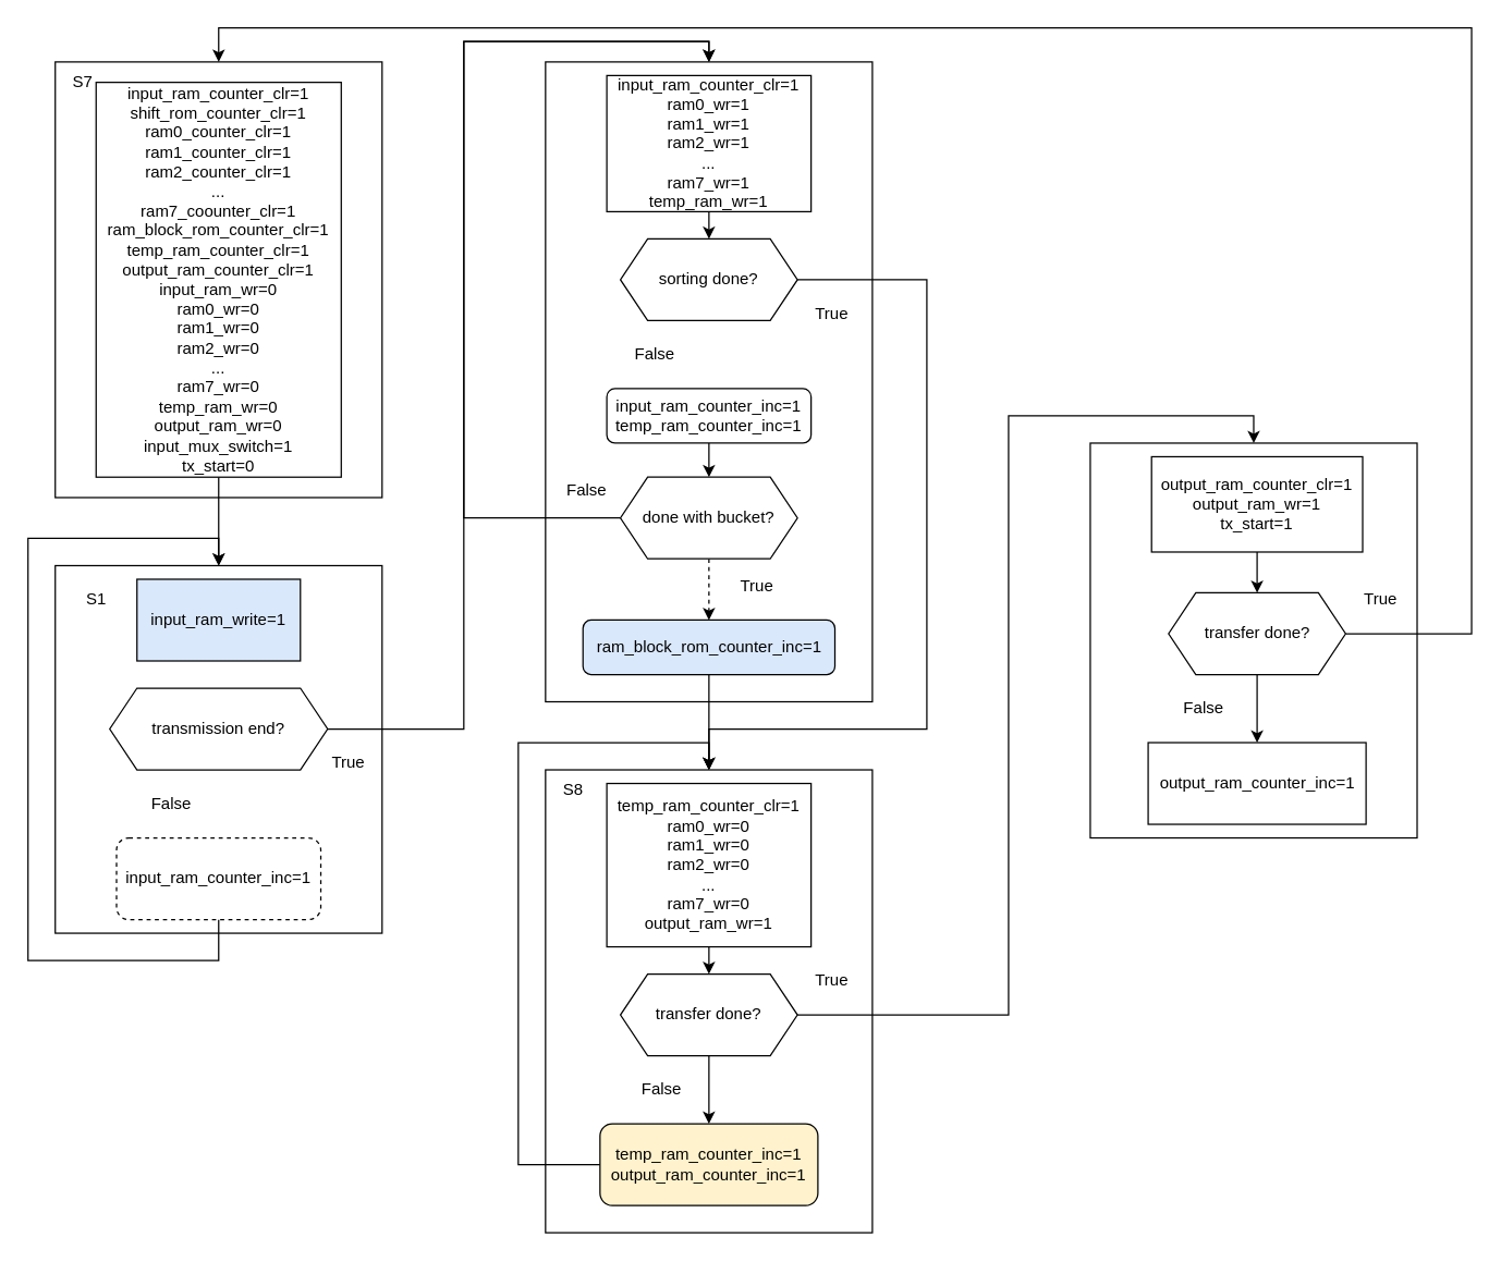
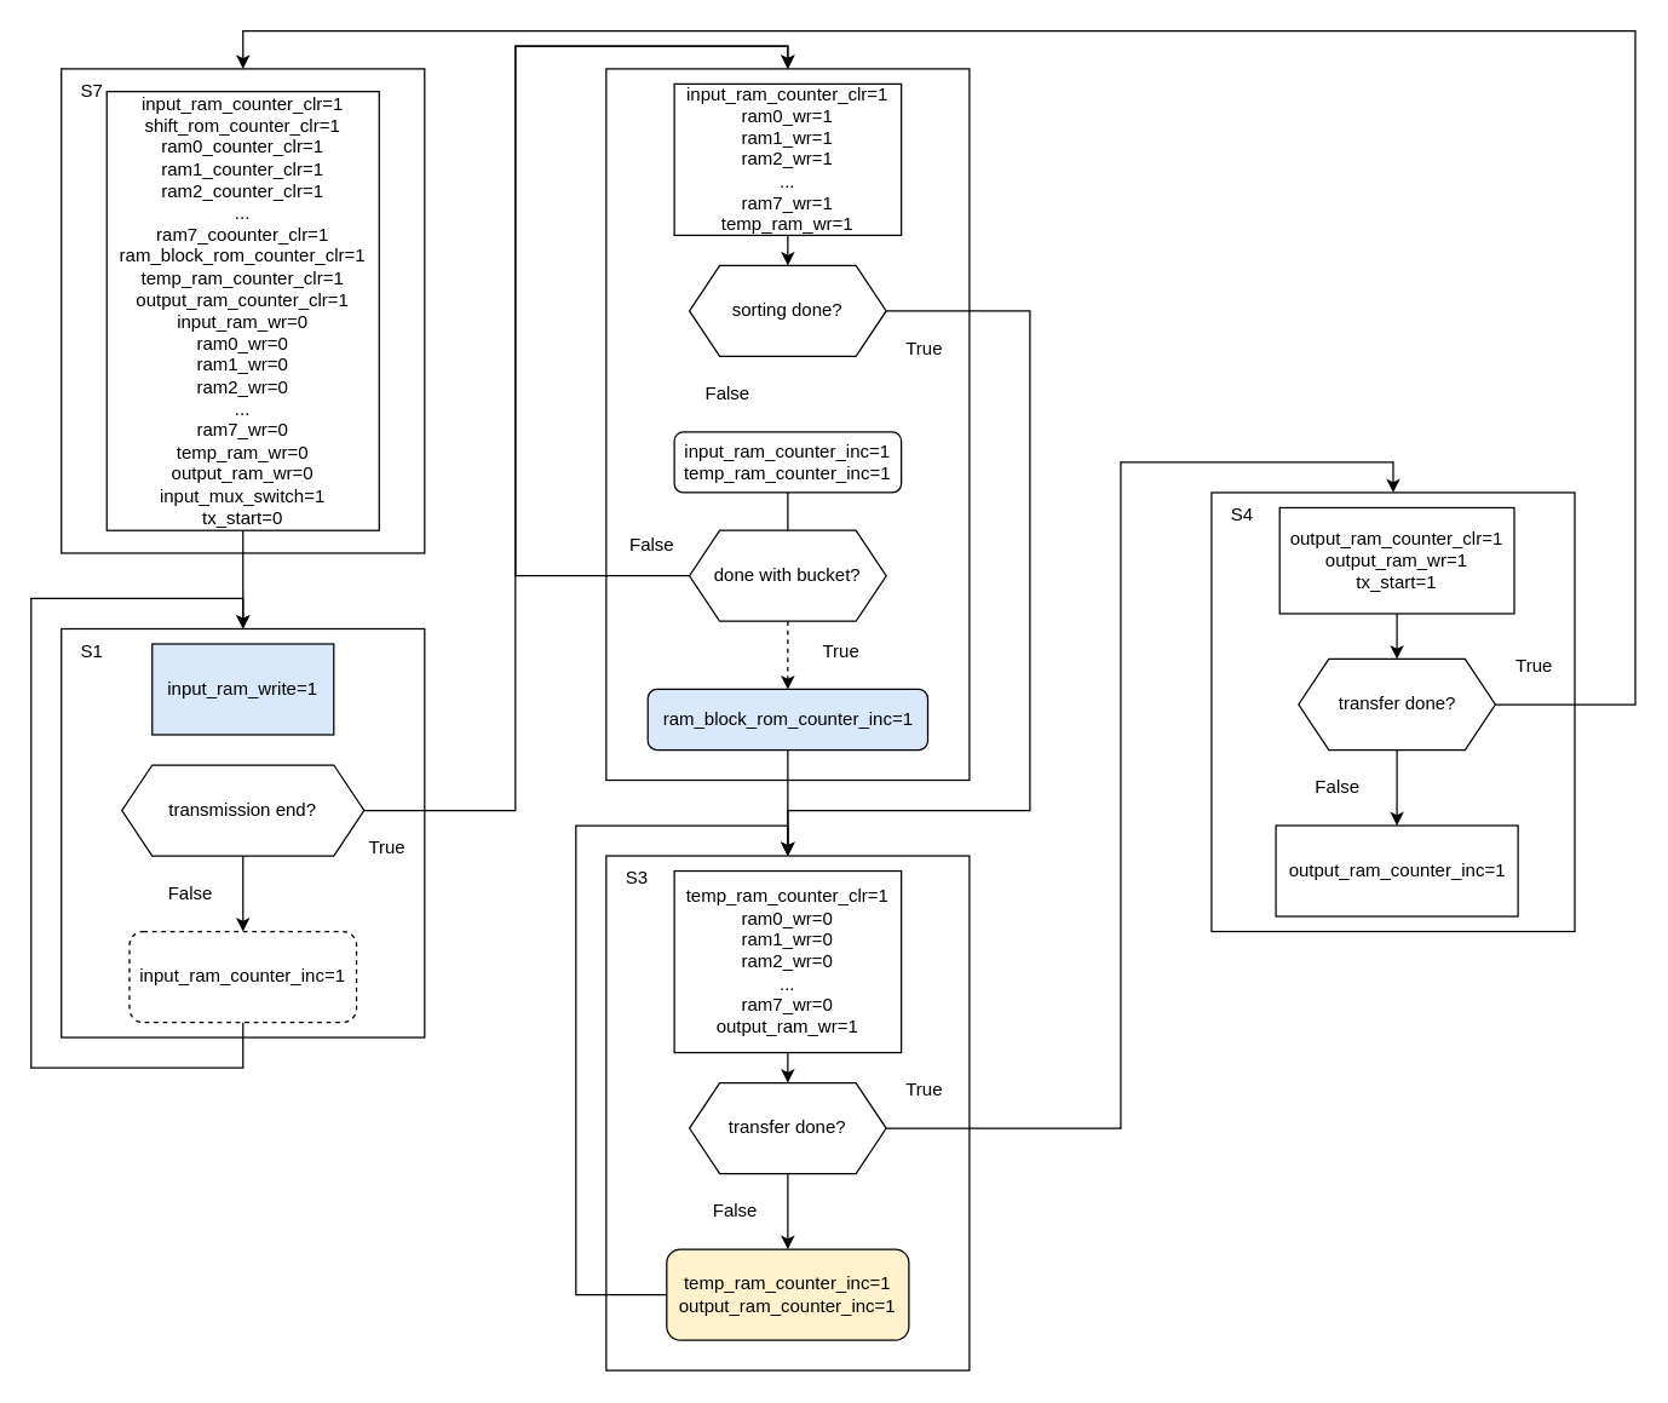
  <mxCell id="0" />
  <mxCell id="1" parent="0" />
  <mxCell id="2" value="" style="whiteSpace=wrap;html=1;" vertex="1" parent="1"><mxGeometry x="40" y="45" width="240" height="320" as="geometry" /></mxCell>
  <mxCell id="3" value="" style="edgeStyle=orthogonalEdgeStyle;rounded=0;orthogonalLoop=1;jettySize=auto;html=1;" edge="1" parent="1" source="4" target="6"><mxGeometry relative="1" as="geometry" /></mxCell>
  <mxCell id="4" value="&lt;div&gt;input_ram_counter_clr=1&lt;/div&gt;&lt;div&gt;shift_rom_counter_clr=1&lt;/div&gt;&lt;div&gt;ram0_counter_clr=1&lt;/div&gt;&lt;div&gt;ram1_counter_clr=1&lt;/div&gt;&lt;div&gt;ram2_counter_clr=1&lt;/div&gt;&lt;div&gt;...&lt;/div&gt;&lt;div&gt;ram7_coounter_clr=1&lt;/div&gt;&lt;div&gt;ram_block_rom_counter_clr=1&lt;/div&gt;&lt;div&gt;temp_ram_counter_clr=1&lt;/div&gt;&lt;div&gt;output_ram_counter_clr=1&lt;/div&gt;&lt;div&gt;input_ram_wr=0&lt;/div&gt;&lt;div&gt;ram0_wr=0&lt;/div&gt;&lt;div&gt;ram1_wr=0&lt;/div&gt;&lt;div&gt;ram2_wr=0&lt;/div&gt;&lt;div&gt;...&lt;/div&gt;&lt;div&gt;ram7_wr=0&lt;/div&gt;&lt;div&gt;temp_ram_wr=0&lt;/div&gt;&lt;div&gt;output_ram_wr=0&lt;/div&gt;&lt;div&gt;input_mux_switch=1&lt;/div&gt;&lt;div&gt;tx_start=0&lt;/div&gt;" style="rounded=0;whiteSpace=wrap;html=1;" vertex="1" parent="1"><mxGeometry x="70" y="60" width="180" height="290" as="geometry" /></mxCell>
  <mxCell id="5" value="&lt;div&gt;S7&lt;/div&gt;" style="text;html=1;align=center;verticalAlign=middle;resizable=0;points=[];autosize=1;strokeColor=none;fillColor=none;" vertex="1" parent="1"><mxGeometry x="40" y="45" width="40" height="30" as="geometry" /></mxCell>
  <mxCell id="6" value="" style="whiteSpace=wrap;html=1;rounded=0;" vertex="1" parent="1"><mxGeometry x="40" y="415" width="240" height="270" as="geometry" /></mxCell>
- <mxCell id="7" value="&lt;div&gt;S1&lt;/div&gt;" style="text;html=1;align=center;verticalAlign=middle;resizable=0;points=[];autosize=1;strokeColor=none;fillColor=none;" vertex="1" parent="1"><mxGeometry x="50" y="425" width="40" height="30" as="geometry" /></mxCell>
+ <mxCell id="7" value="&lt;div&gt;S1&lt;/div&gt;" style="text;html=1;align=center;verticalAlign=middle;resizable=0;points=[];autosize=1;strokeColor=none;fillColor=none;" vertex="1" parent="1"><mxGeometry x="40" y="415" width="40" height="30" as="geometry" /></mxCell>
  <mxCell id="8" value="input_ram_write=1" style="rounded=0;whiteSpace=wrap;html=1;fillColor=#dae8fc;" vertex="1" parent="1"><mxGeometry x="100" y="425" width="120" height="60" as="geometry" /></mxCell>
+ <mxCell id="9" style="edgeStyle=orthogonalEdgeStyle;rounded=0;orthogonalLoop=1;jettySize=auto;html=1;exitX=0.5;exitY=1;exitDx=0;exitDy=0;" edge="1" parent="1" source="11" target="13"><mxGeometry relative="1" as="geometry" /></mxCell>
  <mxCell id="10" style="edgeStyle=orthogonalEdgeStyle;rounded=0;orthogonalLoop=1;jettySize=auto;html=1;exitX=1;exitY=0.5;exitDx=0;exitDy=0;entryX=0.5;entryY=0;entryDx=0;entryDy=0;" edge="1" parent="1" source="11" target="15"><mxGeometry relative="1" as="geometry"><Array as="points"><mxPoint x="340" y="535" /><mxPoint x="340" y="30" /><mxPoint x="520" y="30" /></Array></mxGeometry></mxCell>
  <mxCell id="11" value="transmission end?" style="shape=hexagon;perimeter=hexagonPerimeter2;whiteSpace=wrap;html=1;fixedSize=1;" vertex="1" parent="1"><mxGeometry x="80" y="505" width="160" height="60" as="geometry" /></mxCell>
  <mxCell id="12" style="edgeStyle=orthogonalEdgeStyle;rounded=0;orthogonalLoop=1;jettySize=auto;html=1;exitX=0.5;exitY=1;exitDx=0;exitDy=0;entryX=0.5;entryY=0;entryDx=0;entryDy=0;" edge="1" parent="1" source="13" target="6"><mxGeometry relative="1" as="geometry"><Array as="points"><mxPoint x="160" y="705" /><mxPoint x="20" y="705" /><mxPoint x="20" y="395" /><mxPoint x="160" y="395" /></Array></mxGeometry></mxCell>
  <mxCell id="13" value="input_ram_counter_inc=1" style="rounded=1;whiteSpace=wrap;html=1;dashed=1;" vertex="1" parent="1"><mxGeometry x="85" y="615" width="150" height="60" as="geometry" /></mxCell>
  <mxCell id="14" value="False" style="text;html=1;align=center;verticalAlign=middle;resizable=0;points=[];autosize=1;strokeColor=none;fillColor=none;" vertex="1" parent="1"><mxGeometry x="100" y="575" width="50" height="30" as="geometry" /></mxCell>
  <mxCell id="15" value="" style="whiteSpace=wrap;html=1;rounded=0;" vertex="1" parent="1"><mxGeometry x="400" y="45" width="240" height="470" as="geometry" /></mxCell>
  <mxCell id="16" value="True" style="text;html=1;align=center;verticalAlign=middle;resizable=0;points=[];autosize=1;strokeColor=none;fillColor=none;" vertex="1" parent="1"><mxGeometry x="230" y="545" width="50" height="30" as="geometry" /></mxCell>
  <mxCell id="17" style="edgeStyle=orthogonalEdgeStyle;rounded=0;orthogonalLoop=1;jettySize=auto;html=1;exitX=0.5;exitY=1;exitDx=0;exitDy=0;entryX=0.5;entryY=0;entryDx=0;entryDy=0;" edge="1" parent="1" source="18" target="20"><mxGeometry relative="1" as="geometry" /></mxCell>
  <mxCell id="18" value="&lt;div&gt;input_ram_counter_clr=1&lt;br&gt;&lt;/div&gt;&lt;div&gt;ram0_wr=1&lt;/div&gt;&lt;div&gt;ram1_wr=1&lt;/div&gt;&lt;div&gt;ram2_wr=1&lt;/div&gt;&lt;div&gt;...&lt;/div&gt;&lt;div&gt;ram7_wr=1&lt;/div&gt;&lt;div&gt;temp_ram_wr=1&lt;br&gt;&lt;/div&gt;" style="rounded=0;whiteSpace=wrap;html=1;" vertex="1" parent="1"><mxGeometry x="445" y="55" width="150" height="100" as="geometry" /></mxCell>
  <mxCell id="19" style="edgeStyle=orthogonalEdgeStyle;rounded=0;orthogonalLoop=1;jettySize=auto;html=1;exitX=1;exitY=0.5;exitDx=0;exitDy=0;" edge="1" parent="1" source="20" target="25"><mxGeometry relative="1" as="geometry"><Array as="points"><mxPoint x="680" y="205" /><mxPoint x="680" y="535" /><mxPoint x="520" y="535" /></Array></mxGeometry></mxCell>
  <mxCell id="20" value="sorting done?" style="shape=hexagon;perimeter=hexagonPerimeter2;whiteSpace=wrap;html=1;fixedSize=1;" vertex="1" parent="1"><mxGeometry x="455" y="175" width="130" height="60" as="geometry" /></mxCell>
- <mxCell id="21" style="edgeStyle=orthogonalEdgeStyle;rounded=0;orthogonalLoop=1;jettySize=auto;html=1;exitX=0.5;exitY=1;exitDx=0;exitDy=0;entryX=0.5;entryY=0;entryDx=0;entryDy=0;" edge="1" parent="1" source="22" target="37"><mxGeometry relative="1" as="geometry" /></mxCell>
+ <mxCell id="21" style="edgeStyle=orthogonalEdgeStyle;rounded=0;orthogonalLoop=1;jettySize=auto;html=1;exitX=0.5;exitY=1;exitDx=0;exitDy=0;entryX=0.5;entryY=0;entryDx=0;entryDy=0;endArrow=none;" edge="1" parent="1" source="22" target="37"><mxGeometry relative="1" as="geometry" /></mxCell>
  <mxCell id="22" value="&lt;div&gt;input_ram_counter_inc=1&lt;/div&gt;&lt;div&gt;temp_ram_counter_inc=1&lt;/div&gt;" style="rounded=1;whiteSpace=wrap;html=1;" vertex="1" parent="1"><mxGeometry x="445" y="285" width="150" height="40" as="geometry" /></mxCell>
  <mxCell id="23" value="False" style="text;html=1;align=center;verticalAlign=middle;resizable=0;points=[];autosize=1;strokeColor=none;fillColor=none;" vertex="1" parent="1"><mxGeometry x="455" y="245" width="50" height="30" as="geometry" /></mxCell>
  <mxCell id="24" value="True" style="text;html=1;align=center;verticalAlign=middle;resizable=0;points=[];autosize=1;strokeColor=none;fillColor=none;" vertex="1" parent="1"><mxGeometry x="585" y="215" width="50" height="30" as="geometry" /></mxCell>
  <mxCell id="25" value="" style="whiteSpace=wrap;html=1;rounded=0;" vertex="1" parent="1"><mxGeometry x="400" y="565" width="240" height="340" as="geometry" /></mxCell>
  <mxCell id="26" style="edgeStyle=orthogonalEdgeStyle;rounded=0;orthogonalLoop=1;jettySize=auto;html=1;exitX=0.5;exitY=1;exitDx=0;exitDy=0;entryX=0.5;entryY=0;entryDx=0;entryDy=0;" edge="1" parent="1" source="27" target="30"><mxGeometry relative="1" as="geometry" /></mxCell>
  <mxCell id="27" value="&lt;div&gt;temp_ram_counter_clr=1&lt;br&gt;&lt;/div&gt;&lt;div&gt;ram0_wr=0&lt;/div&gt;&lt;div&gt;ram1_wr=0&lt;/div&gt;&lt;div&gt;ram2_wr=0&lt;/div&gt;&lt;div&gt;...&lt;/div&gt;&lt;div&gt;ram7_wr=0&lt;/div&gt;&lt;div&gt;output_ram_wr=1&lt;br&gt;&lt;/div&gt;" style="rounded=0;whiteSpace=wrap;html=1;" vertex="1" parent="1"><mxGeometry x="445" y="575" width="150" height="120" as="geometry" /></mxCell>
  <mxCell id="28" value="" style="edgeStyle=orthogonalEdgeStyle;rounded=0;orthogonalLoop=1;jettySize=auto;html=1;" edge="1" parent="1" source="30" target="32"><mxGeometry relative="1" as="geometry" /></mxCell>
  <mxCell id="29" style="edgeStyle=orthogonalEdgeStyle;rounded=0;orthogonalLoop=1;jettySize=auto;html=1;exitX=1;exitY=0.5;exitDx=0;exitDy=0;entryX=0.5;entryY=0;entryDx=0;entryDy=0;" edge="1" parent="1" source="30" target="42"><mxGeometry relative="1" as="geometry"><Array as="points"><mxPoint x="740" y="745" /><mxPoint x="740" y="305" /><mxPoint x="920" y="305" /></Array></mxGeometry></mxCell>
  <mxCell id="30" value="transfer done?" style="shape=hexagon;perimeter=hexagonPerimeter2;whiteSpace=wrap;html=1;fixedSize=1;" vertex="1" parent="1"><mxGeometry x="455" y="715" width="130" height="60" as="geometry" /></mxCell>
  <mxCell id="31" style="edgeStyle=orthogonalEdgeStyle;rounded=0;orthogonalLoop=1;jettySize=auto;html=1;exitX=0;exitY=0.5;exitDx=0;exitDy=0;entryX=0.5;entryY=0;entryDx=0;entryDy=0;" edge="1" parent="1" source="32" target="25"><mxGeometry relative="1" as="geometry"><Array as="points"><mxPoint x="380" y="855" /><mxPoint x="380" y="545" /><mxPoint x="520" y="545" /></Array></mxGeometry></mxCell>
  <mxCell id="32" value="&lt;div&gt;temp_ram_counter_inc=1&lt;/div&gt;&lt;div&gt;output_ram_counter_inc=1&lt;br&gt;&lt;/div&gt;" style="rounded=1;whiteSpace=wrap;html=1;fillColor=#fff2cc;" vertex="1" parent="1"><mxGeometry x="440" y="825" width="160" height="60" as="geometry" /></mxCell>
  <mxCell id="33" value="False" style="text;html=1;align=center;verticalAlign=middle;resizable=0;points=[];autosize=1;strokeColor=none;fillColor=none;" vertex="1" parent="1"><mxGeometry x="460" y="785" width="50" height="30" as="geometry" /></mxCell>
- <mxCell id="34" value="&lt;div&gt;S8&lt;/div&gt;" style="text;html=1;align=center;verticalAlign=middle;resizable=0;points=[];autosize=1;strokeColor=none;fillColor=none;" vertex="1" parent="1"><mxGeometry x="400" y="565" width="40" height="30" as="geometry" /></mxCell>
+ <mxCell id="34" value="&lt;div&gt;S3&lt;/div&gt;" style="text;html=1;align=center;verticalAlign=middle;resizable=0;points=[];autosize=1;strokeColor=none;fillColor=none;" vertex="1" parent="1"><mxGeometry x="400" y="565" width="40" height="30" as="geometry" /></mxCell>
  <mxCell id="35" style="edgeStyle=orthogonalEdgeStyle;rounded=0;orthogonalLoop=1;jettySize=auto;html=1;exitX=0.5;exitY=1;exitDx=0;exitDy=0;entryX=0.5;entryY=0;entryDx=0;entryDy=0;dashed=1;" edge="1" parent="1" source="37" target="39"><mxGeometry relative="1" as="geometry" /></mxCell>
  <mxCell id="36" style="edgeStyle=orthogonalEdgeStyle;rounded=0;orthogonalLoop=1;jettySize=auto;html=1;exitX=0;exitY=0.5;exitDx=0;exitDy=0;entryX=0.5;entryY=0;entryDx=0;entryDy=0;" edge="1" parent="1" source="37" target="15"><mxGeometry relative="1" as="geometry"><Array as="points"><mxPoint x="340" y="380" /><mxPoint x="340" y="30" /><mxPoint x="520" y="30" /></Array></mxGeometry></mxCell>
  <mxCell id="37" value="done with bucket?" style="shape=hexagon;perimeter=hexagonPerimeter2;whiteSpace=wrap;html=1;fixedSize=1;" vertex="1" parent="1"><mxGeometry x="455" y="350" width="130" height="60" as="geometry" /></mxCell>
  <mxCell id="38" style="edgeStyle=orthogonalEdgeStyle;rounded=0;orthogonalLoop=1;jettySize=auto;html=1;exitX=0.5;exitY=1;exitDx=0;exitDy=0;entryX=0.5;entryY=0;entryDx=0;entryDy=0;" edge="1" parent="1" source="39" target="25"><mxGeometry relative="1" as="geometry" /></mxCell>
  <mxCell id="39" value="&lt;div&gt;ram_block_rom_counter_inc=1&lt;/div&gt;" style="rounded=1;whiteSpace=wrap;html=1;fillColor=#dae8fc;" vertex="1" parent="1"><mxGeometry x="427.5" y="455" width="185" height="40" as="geometry" /></mxCell>
  <mxCell id="40" value="True" style="text;html=1;align=center;verticalAlign=middle;resizable=0;points=[];autosize=1;strokeColor=none;fillColor=none;" vertex="1" parent="1"><mxGeometry x="530" y="415" width="50" height="30" as="geometry" /></mxCell>
  <mxCell id="41" value="False" style="text;html=1;align=center;verticalAlign=middle;resizable=0;points=[];autosize=1;strokeColor=none;fillColor=none;" vertex="1" parent="1"><mxGeometry x="405" y="345" width="50" height="30" as="geometry" /></mxCell>
  <mxCell id="42" value="" style="whiteSpace=wrap;html=1;rounded=0;" vertex="1" parent="1"><mxGeometry x="800" y="325" width="240" height="290" as="geometry" /></mxCell>
+ <mxCell id="43" value="S4" style="text;html=1;align=center;verticalAlign=middle;resizable=0;points=[];autosize=1;strokeColor=none;fillColor=none;" vertex="1" parent="1"><mxGeometry x="800" y="325" width="40" height="30" as="geometry" /></mxCell>
  <mxCell id="44" value="True" style="text;html=1;align=center;verticalAlign=middle;resizable=0;points=[];autosize=1;strokeColor=none;fillColor=none;" vertex="1" parent="1"><mxGeometry x="585" y="705" width="50" height="30" as="geometry" /></mxCell>
  <mxCell id="45" style="edgeStyle=orthogonalEdgeStyle;rounded=0;orthogonalLoop=1;jettySize=auto;html=1;exitX=0.5;exitY=1;exitDx=0;exitDy=0;entryX=0.5;entryY=0;entryDx=0;entryDy=0;" edge="1" parent="1" source="46" target="49"><mxGeometry relative="1" as="geometry" /></mxCell>
  <mxCell id="46" value="&lt;div&gt;output_ram_counter_clr=1&lt;/div&gt;&lt;div&gt;output_ram_wr=1&lt;/div&gt;&lt;div&gt;tx_start=1&lt;br&gt;&lt;/div&gt;" style="rounded=0;whiteSpace=wrap;html=1;" vertex="1" parent="1"><mxGeometry x="845" y="335" width="155" height="70" as="geometry" /></mxCell>
  <mxCell id="47" style="edgeStyle=orthogonalEdgeStyle;rounded=0;orthogonalLoop=1;jettySize=auto;html=1;exitX=0.5;exitY=1;exitDx=0;exitDy=0;entryX=0.5;entryY=0;entryDx=0;entryDy=0;" edge="1" parent="1" source="49" target="50"><mxGeometry relative="1" as="geometry" /></mxCell>
  <mxCell id="48" style="edgeStyle=orthogonalEdgeStyle;rounded=0;orthogonalLoop=1;jettySize=auto;html=1;exitX=1;exitY=0.5;exitDx=0;exitDy=0;entryX=0.5;entryY=0;entryDx=0;entryDy=0;" edge="1" parent="1" source="49" target="2"><mxGeometry relative="1" as="geometry"><Array as="points"><mxPoint x="1080" y="465" /><mxPoint x="1080" y="20" /><mxPoint x="160" y="20" /></Array></mxGeometry></mxCell>
  <mxCell id="49" value="transfer done?" style="shape=hexagon;perimeter=hexagonPerimeter2;whiteSpace=wrap;html=1;fixedSize=1;" vertex="1" parent="1"><mxGeometry x="857.5" y="435" width="130" height="60" as="geometry" /></mxCell>
  <mxCell id="50" value="output_ram_counter_inc=1" style="whiteSpace=wrap;html=1;rounded=0;" vertex="1" parent="1"><mxGeometry x="842.5" y="545" width="160" height="60" as="geometry" /></mxCell>
  <mxCell id="51" value="False" style="text;html=1;align=center;verticalAlign=middle;resizable=0;points=[];autosize=1;strokeColor=none;fillColor=none;" vertex="1" parent="1"><mxGeometry x="857.5" y="505" width="50" height="30" as="geometry" /></mxCell>
  <mxCell id="52" value="True" style="text;html=1;align=center;verticalAlign=middle;resizable=0;points=[];autosize=1;strokeColor=none;fillColor=none;" vertex="1" parent="1"><mxGeometry x="987.5" y="425" width="50" height="30" as="geometry" /></mxCell>
